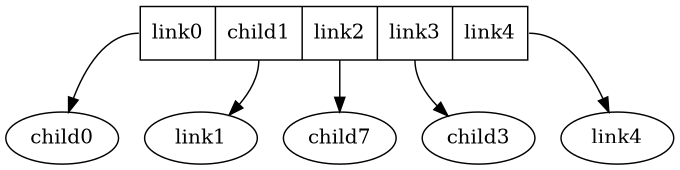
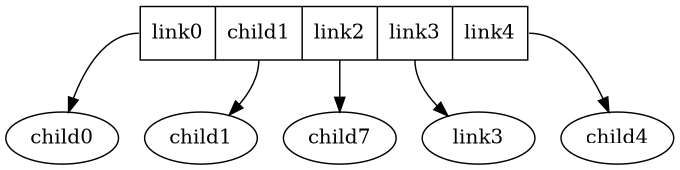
  digraph {
    ordering=out
    n1 [label="<L0>link0|<L1>child1|<L2>link2|<L3>link3|<L4>link4" shape=record]
    child0
-   child1 [label=link1]
+   child1
    n4 [label=child7]
-   child3
-   child4 [label=link4]
+   child3 [label=link3]
+   child4
    n1 -> child0 [tailport=L0]
    n1 -> child1 [tailport=L1]
    n1 -> n4 [tailport=L2]
    n1 -> child3 [tailport=L3]
    n1 -> child4 [tailport=L4]
  }
